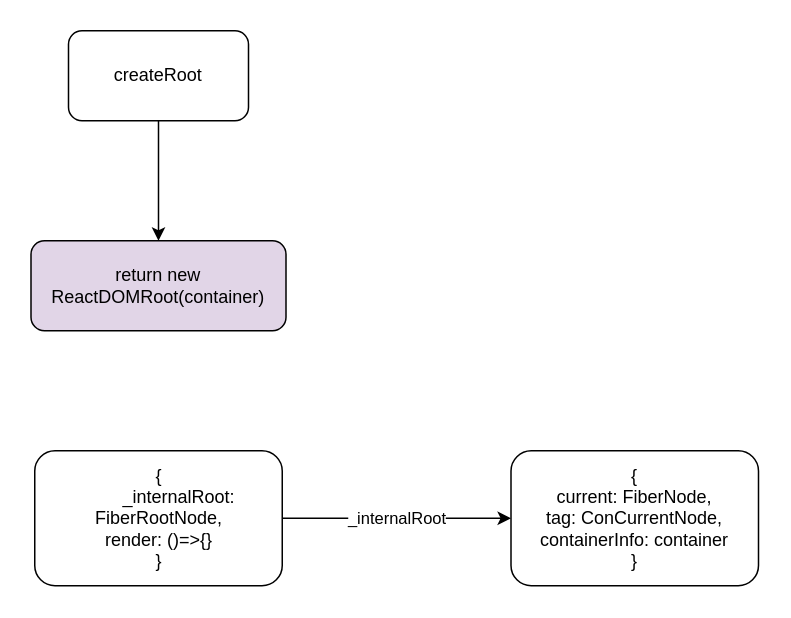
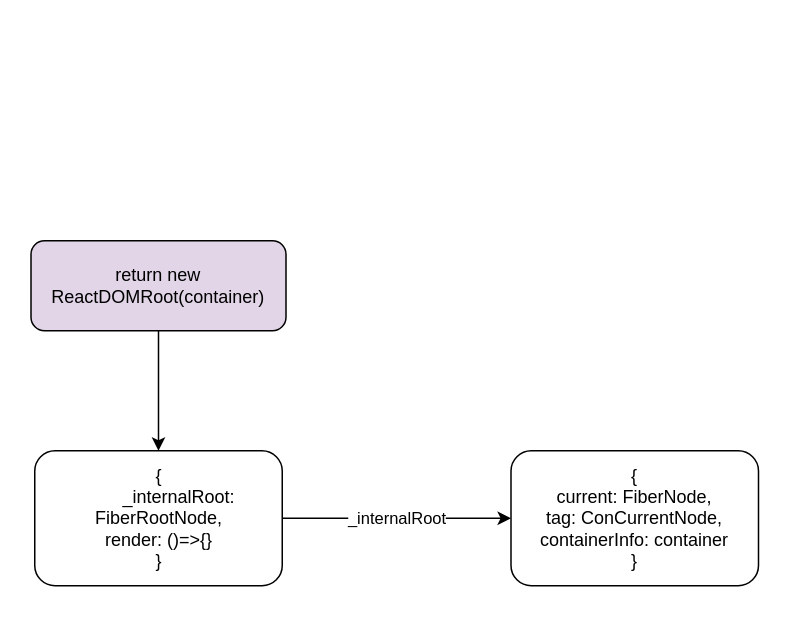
  <mxCell id="0" />
  <mxCell id="1" parent="0" />
- <mxCell id="2" value="" style="edgeStyle=none;html=1;" parent="1" source="3" target="5" edge="1"><mxGeometry relative="1" as="geometry" /></mxCell>
- <mxCell id="3" value="createRoot" style="rounded=1;whiteSpace=wrap;html=1;" parent="1" vertex="1"><mxGeometry x="45" y="20" width="120" height="60" as="geometry" /></mxCell>
+ <mxCell id="4" value="" style="edgeStyle=none;html=1;" parent="1" source="5" target="7" edge="1"><mxGeometry relative="1" as="geometry" /></mxCell>
  <mxCell id="5" value="return new ReactDOMRoot(container)" style="rounded=1;whiteSpace=wrap;html=1;fillColor=#e1d5e7;" parent="1" vertex="1"><mxGeometry x="20" y="160" width="170" height="60" as="geometry" /></mxCell>
  <mxCell id="6" value="_internalRoot" style="edgeStyle=none;html=1;" parent="1" source="7" target="8" edge="1"><mxGeometry relative="1" as="geometry" /></mxCell>
  <mxCell id="7" value="{&lt;br&gt;&lt;span style=&quot;white-space: pre&quot;&gt;&#09;&lt;/span&gt;_internalRoot: FiberRootNode,&lt;br&gt;render: ()=&amp;gt;{}&lt;br&gt;}" style="rounded=1;whiteSpace=wrap;html=1;" parent="1" vertex="1"><mxGeometry x="22.5" y="300" width="165" height="90" as="geometry" /></mxCell>
  <mxCell id="8" value="{&lt;br&gt;current: FiberNode,&lt;br&gt;tag: ConCurrentNode,&lt;br&gt;containerInfo: container&lt;br&gt;}" style="rounded=1;whiteSpace=wrap;html=1;" parent="1" vertex="1"><mxGeometry x="340" y="300" width="165" height="90" as="geometry" /></mxCell>
